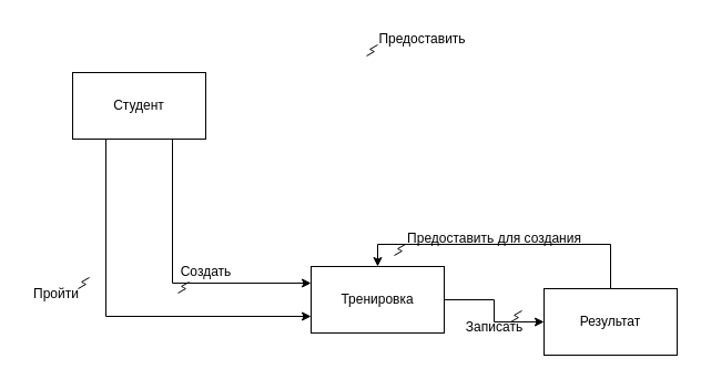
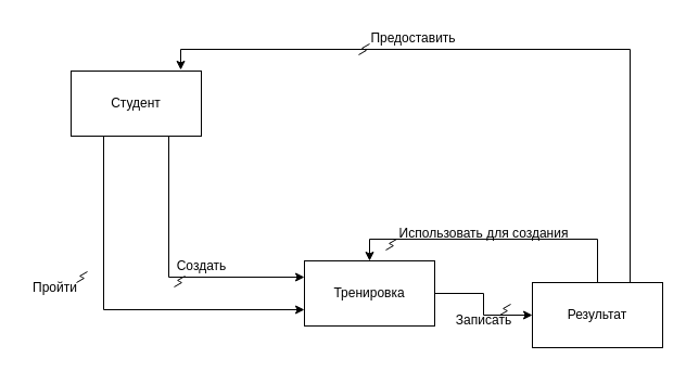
  <mxCell id="0" />
  <mxCell id="1" parent="0" />
  <mxCell id="2" style="edgeStyle=orthogonalEdgeStyle;rounded=0;orthogonalLoop=1;jettySize=auto;html=1;exitX=0.75;exitY=1;exitDx=0;exitDy=0;entryX=0;entryY=0.25;entryDx=0;entryDy=0;" edge="1" parent="1" source="4" target="6"><mxGeometry relative="1" as="geometry" /></mxCell>
  <mxCell id="3" style="edgeStyle=orthogonalEdgeStyle;rounded=0;orthogonalLoop=1;jettySize=auto;html=1;exitX=0.25;exitY=1;exitDx=0;exitDy=0;entryX=0;entryY=0.75;entryDx=0;entryDy=0;" edge="1" parent="1" source="4" target="6"><mxGeometry relative="1" as="geometry" /></mxCell>
  <mxCell id="4" value="Студент" style="rounded=0;whiteSpace=wrap;html=1;" vertex="1" parent="1"><mxGeometry x="65" y="65" width="120" height="60" as="geometry" /></mxCell>
  <mxCell id="5" style="edgeStyle=orthogonalEdgeStyle;rounded=0;orthogonalLoop=1;jettySize=auto;html=1;exitX=1;exitY=0.5;exitDx=0;exitDy=0;entryX=0;entryY=0.5;entryDx=0;entryDy=0;" edge="1" parent="1" source="6" target="8"><mxGeometry relative="1" as="geometry" /></mxCell>
  <mxCell id="6" value="Тренировка" style="rounded=0;whiteSpace=wrap;html=1;" vertex="1" parent="1"><mxGeometry x="280" y="240" width="120" height="60" as="geometry" /></mxCell>
  <mxCell id="7" style="edgeStyle=orthogonalEdgeStyle;rounded=0;orthogonalLoop=1;jettySize=auto;html=1;exitX=0.5;exitY=0;exitDx=0;exitDy=0;entryX=0.5;entryY=0;entryDx=0;entryDy=0;" edge="1" parent="1" source="8" target="6"><mxGeometry relative="1" as="geometry" /></mxCell>
  <mxCell id="8" value="Результат" style="rounded=0;whiteSpace=wrap;html=1;" vertex="1" parent="1"><mxGeometry x="490" y="260" width="120" height="60" as="geometry" /></mxCell>
  <mxCell id="9" value="Создать" style="text;html=1;align=center;verticalAlign=middle;resizable=0;points=[];autosize=1;strokeColor=none;fillColor=none;" vertex="1" parent="1"><mxGeometry x="150" y="230" width="70" height="30" as="geometry" /></mxCell>
  <mxCell id="10" value="Пройти" style="text;html=1;align=center;verticalAlign=middle;resizable=0;points=[];autosize=1;strokeColor=none;fillColor=none;" vertex="1" parent="1"><mxGeometry x="20" y="250" width="60" height="30" as="geometry" /></mxCell>
  <mxCell id="11" value="Записать" style="text;html=1;align=center;verticalAlign=middle;resizable=0;points=[];autosize=1;strokeColor=none;fillColor=none;" vertex="1" parent="1"><mxGeometry x="410" y="280" width="70" height="30" as="geometry" /></mxCell>
- <mxCell id="12" value="Предоставить для создания" style="text;html=1;align=center;verticalAlign=middle;resizable=0;points=[];autosize=1;strokeColor=none;fillColor=none;" vertex="1" parent="1"><mxGeometry x="355" y="200" width="180" height="30" as="geometry" /></mxCell>
+ <mxCell id="12" value="Использовать для создания" style="text;html=1;align=center;verticalAlign=middle;resizable=0;points=[];autosize=1;strokeColor=none;fillColor=none;" vertex="1" parent="1"><mxGeometry x="355" y="200" width="180" height="30" as="geometry" /></mxCell>
+ <mxCell id="13" style="edgeStyle=orthogonalEdgeStyle;rounded=0;orthogonalLoop=1;jettySize=auto;html=1;exitX=0.75;exitY=0;exitDx=0;exitDy=0;entryX=0.842;entryY=-0.017;entryDx=0;entryDy=0;entryPerimeter=0;" edge="1" parent="1" source="8" target="4"><mxGeometry relative="1" as="geometry" /></mxCell>
  <mxCell id="14" value="Предоставить" style="text;html=1;align=center;verticalAlign=middle;resizable=0;points=[];autosize=1;strokeColor=none;fillColor=none;" vertex="1" parent="1"><mxGeometry x="330" y="20" width="100" height="30" as="geometry" /></mxCell>
  <mxCell id="15" value="" style="edgeStyle=isometricEdgeStyle;endArrow=none;html=1;rounded=0;" edge="1" parent="1"><mxGeometry width="50" height="100" relative="1" as="geometry"><mxPoint x="70" y="260" as="sourcePoint" /><mxPoint x="80" y="250" as="targetPoint" /></mxGeometry></mxCell>
  <mxCell id="16" value="" style="edgeStyle=isometricEdgeStyle;endArrow=none;html=1;rounded=0;" edge="1" parent="1"><mxGeometry width="50" height="100" relative="1" as="geometry"><mxPoint x="160" y="264" as="sourcePoint" /><mxPoint x="170" y="254" as="targetPoint" /></mxGeometry></mxCell>
  <mxCell id="17" value="" style="edgeStyle=isometricEdgeStyle;endArrow=none;html=1;rounded=0;" edge="1" parent="1"><mxGeometry width="50" height="100" relative="1" as="geometry"><mxPoint x="330" y="50" as="sourcePoint" /><mxPoint x="340" y="40" as="targetPoint" /></mxGeometry></mxCell>
  <mxCell id="18" value="" style="edgeStyle=isometricEdgeStyle;endArrow=none;html=1;rounded=0;" edge="1" parent="1"><mxGeometry width="50" height="100" relative="1" as="geometry"><mxPoint x="355" y="230" as="sourcePoint" /><mxPoint x="365" y="220" as="targetPoint" /></mxGeometry></mxCell>
  <mxCell id="19" value="" style="edgeStyle=isometricEdgeStyle;endArrow=none;html=1;rounded=0;" edge="1" parent="1"><mxGeometry width="50" height="100" relative="1" as="geometry"><mxPoint x="460" y="290" as="sourcePoint" /><mxPoint x="470" y="280" as="targetPoint" /></mxGeometry></mxCell>
